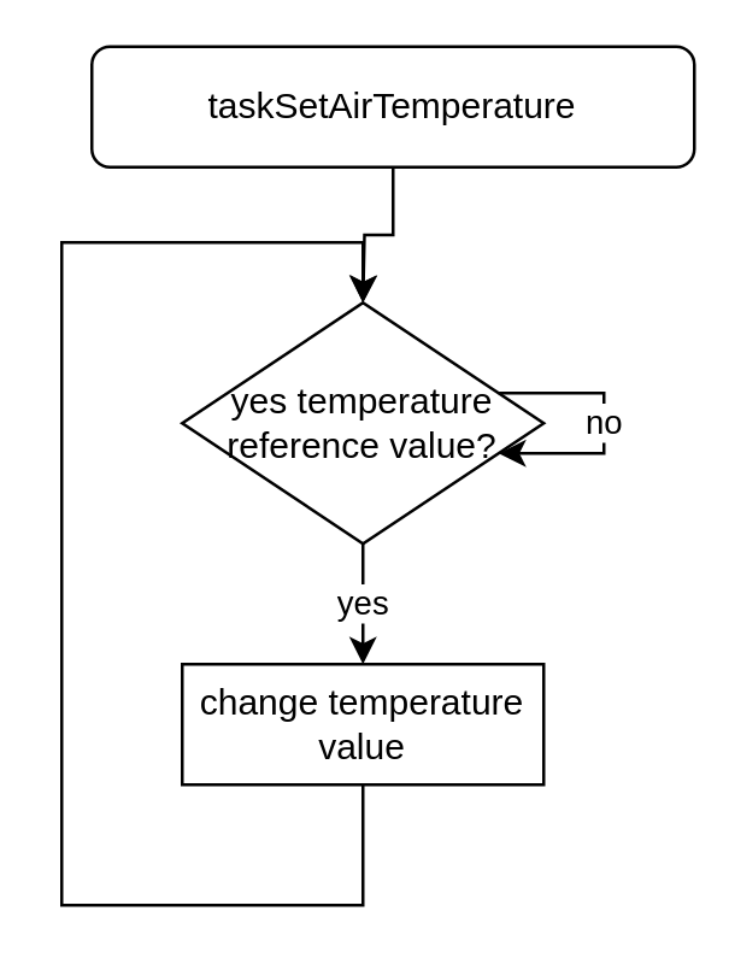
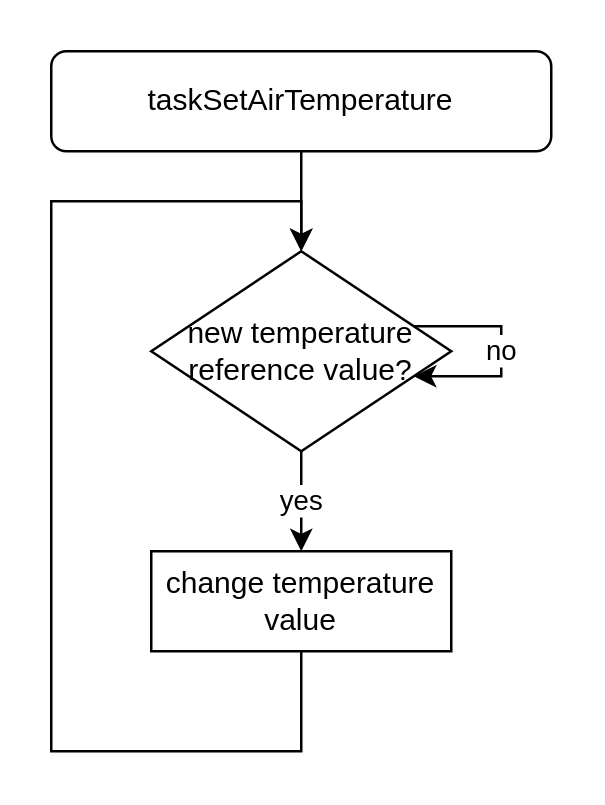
  <mxCell id="0" />
  <mxCell id="1" parent="0" />
  <mxCell id="2" value="" style="edgeStyle=orthogonalEdgeStyle;rounded=0;orthogonalLoop=1;jettySize=auto;html=1;fontSize=10;" parent="1" source="3" edge="1"><mxGeometry relative="1" as="geometry"><mxPoint x="120" y="100" as="targetPoint" /></mxGeometry></mxCell>
- <mxCell id="3" value="taskSetAirTemperature" style="rounded=1;whiteSpace=wrap;html=1;" parent="1" vertex="1"><mxGeometry x="30" y="15" width="200" height="40" as="geometry" /></mxCell>
+ <mxCell id="3" value="taskSetAirTemperature" style="rounded=1;whiteSpace=wrap;html=1;" parent="1" vertex="1"><mxGeometry x="20" y="20" width="200" height="40" as="geometry" /></mxCell>
  <mxCell id="4" style="edgeStyle=orthogonalEdgeStyle;rounded=0;orthogonalLoop=1;jettySize=auto;html=1;entryX=0.5;entryY=0;entryDx=0;entryDy=0;" edge="1" parent="1" source="5" target="7"><mxGeometry relative="1" as="geometry"><Array as="points"><mxPoint x="120" y="300" /><mxPoint x="20" y="300" /><mxPoint x="20" y="80" /><mxPoint x="120" y="80" /></Array></mxGeometry></mxCell>
  <mxCell id="5" value="change temperature value" style="rounded=0;whiteSpace=wrap;html=1;" vertex="1" parent="1"><mxGeometry x="60" y="220" width="120" height="40" as="geometry" /></mxCell>
  <mxCell id="6" value="yes" style="edgeStyle=orthogonalEdgeStyle;rounded=0;orthogonalLoop=1;jettySize=auto;html=1;" edge="1" parent="1" source="7" target="5"><mxGeometry relative="1" as="geometry" /></mxCell>
- <mxCell id="7" value="yes temperature reference value?" style="rhombus;whiteSpace=wrap;html=1;" vertex="1" parent="1"><mxGeometry x="60" y="100" width="120" height="80" as="geometry" /></mxCell>
+ <mxCell id="7" value="new temperature reference value?" style="rhombus;whiteSpace=wrap;html=1;" vertex="1" parent="1"><mxGeometry x="60" y="100" width="120" height="80" as="geometry" /></mxCell>
  <mxCell id="8" value="no" style="edgeStyle=orthogonalEdgeStyle;rounded=0;orthogonalLoop=1;jettySize=auto;html=1;" edge="1" parent="1" source="7" target="7"><mxGeometry relative="1" as="geometry" /></mxCell>
